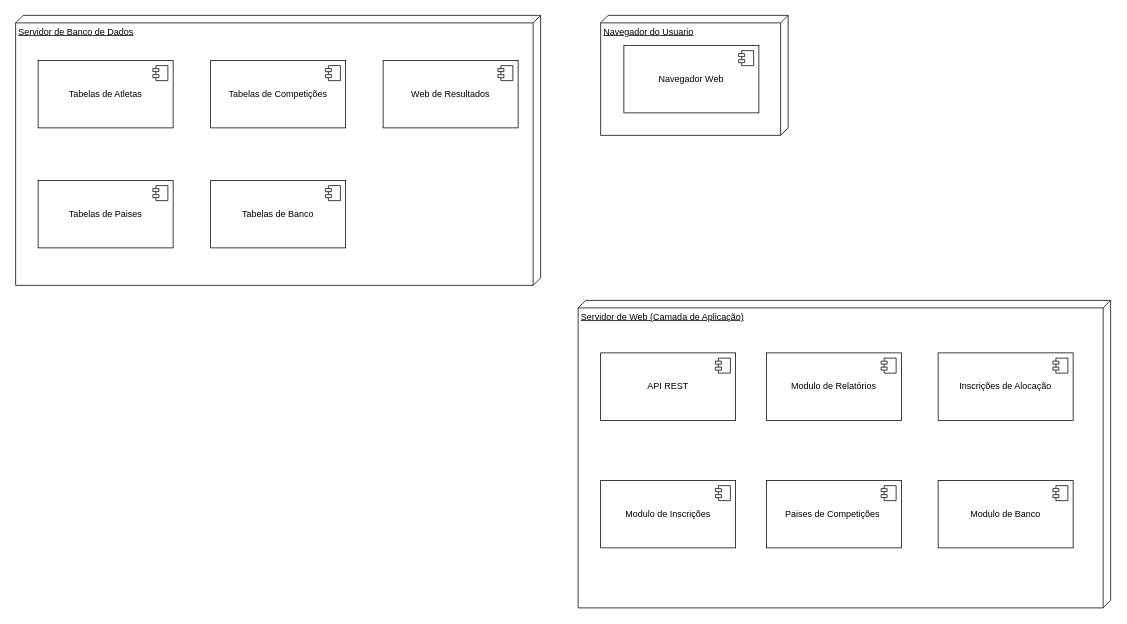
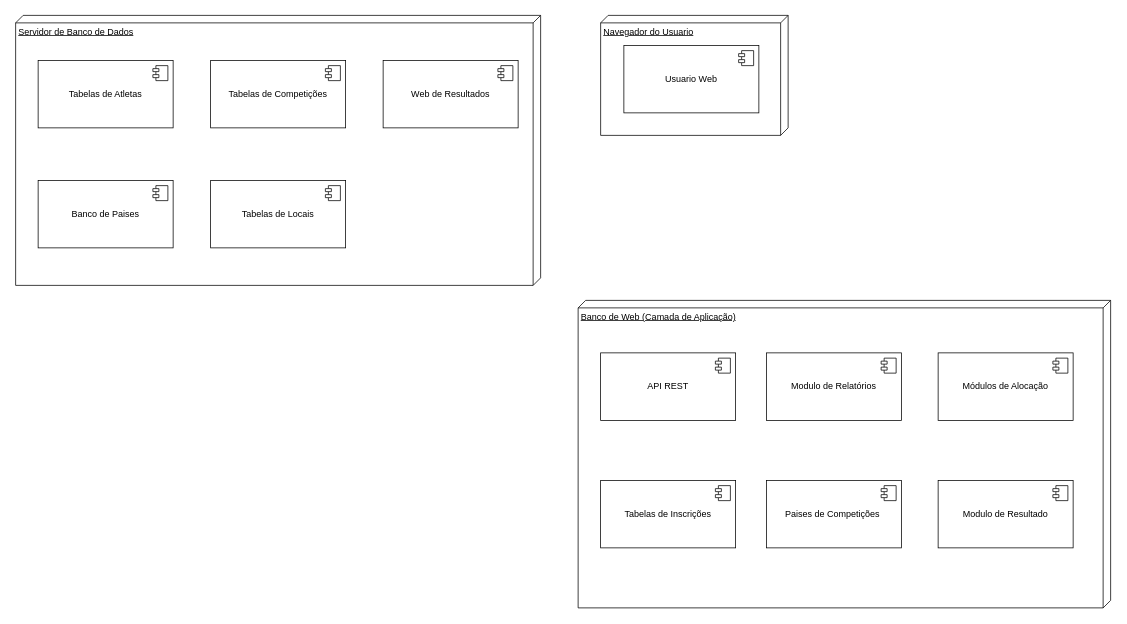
  <mxCell id="0" />
  <mxCell id="1" parent="0" />
  <mxCell id="2" value="Servidor de Banco de Dados" style="verticalAlign=top;align=left;spacingTop=8;spacingLeft=2;spacingRight=12;shape=cube;size=10;direction=south;fontStyle=4;html=1;whiteSpace=wrap;" vertex="1" parent="1"><mxGeometry x="20" y="20" width="700" height="360" as="geometry" /></mxCell>
  <mxCell id="3" value="Tabelas de Atletas" style="html=1;dropTarget=0;whiteSpace=wrap;" vertex="1" parent="1"><mxGeometry x="50" y="80" width="180" height="90" as="geometry" /></mxCell>
  <mxCell id="4" value="" style="shape=module;jettyWidth=8;jettyHeight=4;" vertex="1" parent="3"><mxGeometry x="1" width="20" height="20" relative="1" as="geometry"><mxPoint x="-27" y="7" as="offset" /></mxGeometry></mxCell>
  <mxCell id="5" value="Tabelas de Competições" style="html=1;dropTarget=0;whiteSpace=wrap;" vertex="1" parent="1"><mxGeometry x="280" y="80" width="180" height="90" as="geometry" /></mxCell>
  <mxCell id="6" value="" style="shape=module;jettyWidth=8;jettyHeight=4;" vertex="1" parent="5"><mxGeometry x="1" width="20" height="20" relative="1" as="geometry"><mxPoint x="-27" y="7" as="offset" /></mxGeometry></mxCell>
  <mxCell id="7" value="Web de Resultados" style="html=1;dropTarget=0;whiteSpace=wrap;" vertex="1" parent="1"><mxGeometry x="510" y="80" width="180" height="90" as="geometry" /></mxCell>
  <mxCell id="8" value="" style="shape=module;jettyWidth=8;jettyHeight=4;" vertex="1" parent="7"><mxGeometry x="1" width="20" height="20" relative="1" as="geometry"><mxPoint x="-27" y="7" as="offset" /></mxGeometry></mxCell>
- <mxCell id="9" value="Tabelas de Paises" style="html=1;dropTarget=0;whiteSpace=wrap;" vertex="1" parent="1"><mxGeometry x="50" y="240" width="180" height="90" as="geometry" /></mxCell>
+ <mxCell id="9" value="Banco de Paises" style="html=1;dropTarget=0;whiteSpace=wrap;" vertex="1" parent="1"><mxGeometry x="50" y="240" width="180" height="90" as="geometry" /></mxCell>
  <mxCell id="10" value="" style="shape=module;jettyWidth=8;jettyHeight=4;" vertex="1" parent="9"><mxGeometry x="1" width="20" height="20" relative="1" as="geometry"><mxPoint x="-27" y="7" as="offset" /></mxGeometry></mxCell>
- <mxCell id="11" value="Tabelas de Banco" style="html=1;dropTarget=0;whiteSpace=wrap;" vertex="1" parent="1"><mxGeometry x="280" y="240" width="180" height="90" as="geometry" /></mxCell>
+ <mxCell id="11" value="Tabelas de Locais" style="html=1;dropTarget=0;whiteSpace=wrap;" vertex="1" parent="1"><mxGeometry x="280" y="240" width="180" height="90" as="geometry" /></mxCell>
  <mxCell id="12" value="" style="shape=module;jettyWidth=8;jettyHeight=4;" vertex="1" parent="11"><mxGeometry x="1" width="20" height="20" relative="1" as="geometry"><mxPoint x="-27" y="7" as="offset" /></mxGeometry></mxCell>
  <mxCell id="13" value="Navegador do Usuario" style="verticalAlign=top;align=left;spacingTop=8;spacingLeft=2;spacingRight=12;shape=cube;size=10;direction=south;fontStyle=4;html=1;whiteSpace=wrap;" vertex="1" parent="1"><mxGeometry x="800" y="20" width="250" height="160" as="geometry" /></mxCell>
- <mxCell id="14" value="Navegador Web" style="html=1;dropTarget=0;whiteSpace=wrap;" vertex="1" parent="1"><mxGeometry x="831" y="60" width="180" height="90" as="geometry" /></mxCell>
+ <mxCell id="14" value="Usuario Web" style="html=1;dropTarget=0;whiteSpace=wrap;" vertex="1" parent="1"><mxGeometry x="831" y="60" width="180" height="90" as="geometry" /></mxCell>
  <mxCell id="15" value="" style="shape=module;jettyWidth=8;jettyHeight=4;" vertex="1" parent="14"><mxGeometry x="1" width="20" height="20" relative="1" as="geometry"><mxPoint x="-27" y="7" as="offset" /></mxGeometry></mxCell>
- <mxCell id="16" value="Servidor de Web (Camada de Aplicação)" style="verticalAlign=top;align=left;spacingTop=8;spacingLeft=2;spacingRight=12;shape=cube;size=10;direction=south;fontStyle=4;html=1;whiteSpace=wrap;" vertex="1" parent="1"><mxGeometry x="770" y="400" width="710" height="410" as="geometry" /></mxCell>
+ <mxCell id="16" value="Banco de Web (Camada de Aplicação)" style="verticalAlign=top;align=left;spacingTop=8;spacingLeft=2;spacingRight=12;shape=cube;size=10;direction=south;fontStyle=4;html=1;whiteSpace=wrap;" vertex="1" parent="1"><mxGeometry x="770" y="400" width="710" height="410" as="geometry" /></mxCell>
  <mxCell id="17" value="API REST" style="html=1;dropTarget=0;whiteSpace=wrap;" vertex="1" parent="1"><mxGeometry x="800" y="470" width="180" height="90" as="geometry" /></mxCell>
  <mxCell id="18" value="" style="shape=module;jettyWidth=8;jettyHeight=4;" vertex="1" parent="17"><mxGeometry x="1" width="20" height="20" relative="1" as="geometry"><mxPoint x="-27" y="7" as="offset" /></mxGeometry></mxCell>
  <mxCell id="19" value="Modulo de Relatórios" style="html=1;dropTarget=0;whiteSpace=wrap;" vertex="1" parent="1"><mxGeometry x="1021" y="470" width="180" height="90" as="geometry" /></mxCell>
  <mxCell id="20" value="" style="shape=module;jettyWidth=8;jettyHeight=4;" vertex="1" parent="19"><mxGeometry x="1" width="20" height="20" relative="1" as="geometry"><mxPoint x="-27" y="7" as="offset" /></mxGeometry></mxCell>
- <mxCell id="21" value="Inscrições de Alocação" style="html=1;dropTarget=0;whiteSpace=wrap;" vertex="1" parent="1"><mxGeometry x="1250" y="470" width="180" height="90" as="geometry" /></mxCell>
+ <mxCell id="21" value="Módulos de Alocação" style="html=1;dropTarget=0;whiteSpace=wrap;" vertex="1" parent="1"><mxGeometry x="1250" y="470" width="180" height="90" as="geometry" /></mxCell>
  <mxCell id="22" value="" style="shape=module;jettyWidth=8;jettyHeight=4;" vertex="1" parent="21"><mxGeometry x="1" width="20" height="20" relative="1" as="geometry"><mxPoint x="-27" y="7" as="offset" /></mxGeometry></mxCell>
- <mxCell id="23" value="Modulo de Inscrições" style="html=1;dropTarget=0;whiteSpace=wrap;" vertex="1" parent="1"><mxGeometry x="800" y="640" width="180" height="90" as="geometry" /></mxCell>
+ <mxCell id="23" value="Tabelas de Inscrições" style="html=1;dropTarget=0;whiteSpace=wrap;" vertex="1" parent="1"><mxGeometry x="800" y="640" width="180" height="90" as="geometry" /></mxCell>
  <mxCell id="24" value="" style="shape=module;jettyWidth=8;jettyHeight=4;" vertex="1" parent="23"><mxGeometry x="1" width="20" height="20" relative="1" as="geometry"><mxPoint x="-27" y="7" as="offset" /></mxGeometry></mxCell>
  <mxCell id="25" value="Paises de Competições&amp;nbsp;" style="html=1;dropTarget=0;whiteSpace=wrap;" vertex="1" parent="1"><mxGeometry x="1021" y="640" width="180" height="90" as="geometry" /></mxCell>
  <mxCell id="26" value="" style="shape=module;jettyWidth=8;jettyHeight=4;" vertex="1" parent="25"><mxGeometry x="1" width="20" height="20" relative="1" as="geometry"><mxPoint x="-27" y="7" as="offset" /></mxGeometry></mxCell>
- <mxCell id="27" value="Modulo de Banco" style="html=1;dropTarget=0;whiteSpace=wrap;" vertex="1" parent="1"><mxGeometry x="1250" y="640" width="180" height="90" as="geometry" /></mxCell>
+ <mxCell id="27" value="Modulo de Resultado" style="html=1;dropTarget=0;whiteSpace=wrap;" vertex="1" parent="1"><mxGeometry x="1250" y="640" width="180" height="90" as="geometry" /></mxCell>
  <mxCell id="28" value="" style="shape=module;jettyWidth=8;jettyHeight=4;" vertex="1" parent="27"><mxGeometry x="1" width="20" height="20" relative="1" as="geometry"><mxPoint x="-27" y="7" as="offset" /></mxGeometry></mxCell>
